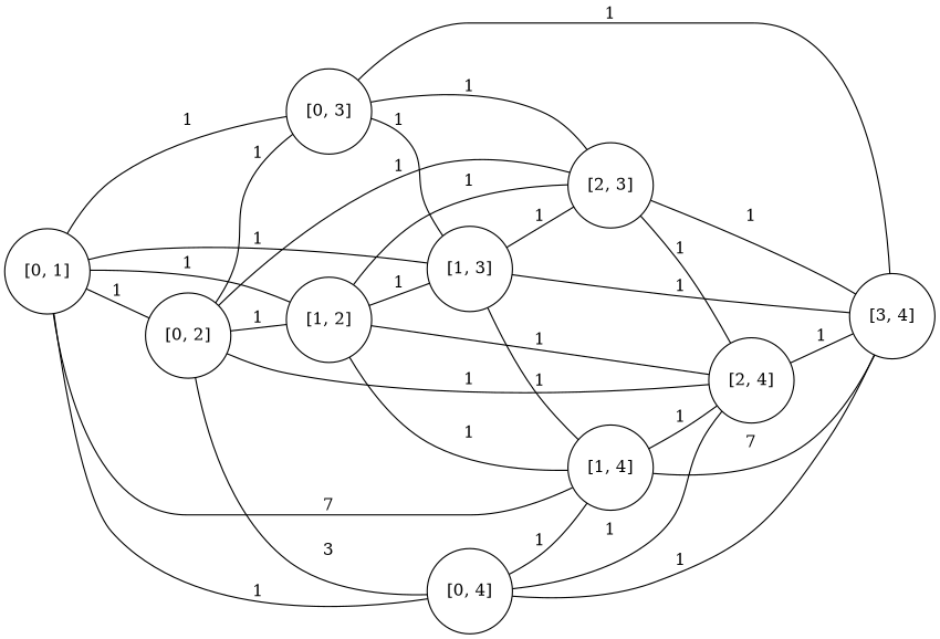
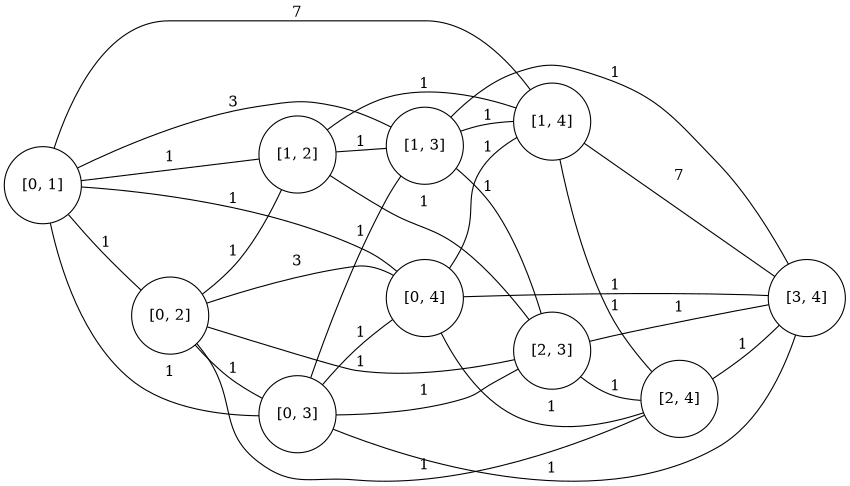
  graph {
    rankdir=LR
    node [shape=circle]
    n1 [label="[0, 1]"]
    n2 [label="[0, 2]"]
    n3 [label="[0, 3]"]
    n4 [label="[0, 4]"]
    n5 [label="[1, 2]"]
    n6 [label="[1, 3]"]
    n7 [label="[1, 4]"]
    n8 [label="[2, 3]"]
    n9 [label="[2, 4]"]
    n10 [label="[3, 4]"]
    n1 -- n2 [label=1]
    n1 -- n3 [label=1]
    n1 -- n4 [label=1]
    n1 -- n5 [label=1]
-   n1 -- n6 [label=1]
+   n1 -- n6 [label=3]
    n1 -- n7 [label=7]
    n2 -- n3 [label=1]
    n2 -- n4 [label=3]
    n2 -- n5 [label=1]
    n2 -- n8 [label=1]
    n2 -- n9 [label=1]
+   n3 -- n4 [label=1]
    n3 -- n6 [label=1]
    n3 -- n8 [label=1]
    n3 -- n10 [label=1]
    n4 -- n7 [label=1]
    n4 -- n9 [label=1]
    n4 -- n10 [label=1]
    n5 -- n6 [label=1]
    n5 -- n7 [label=1]
    n5 -- n8 [label=1]
-   n5 -- n9 [label=1]
    n6 -- n7 [label=1]
    n6 -- n8 [label=1]
    n6 -- n10 [label=1]
    n7 -- n9 [label=1]
    n7 -- n10 [label=7]
    n8 -- n9 [label=1]
    n8 -- n10 [label=1]
    n9 -- n10 [label=1]
  }
